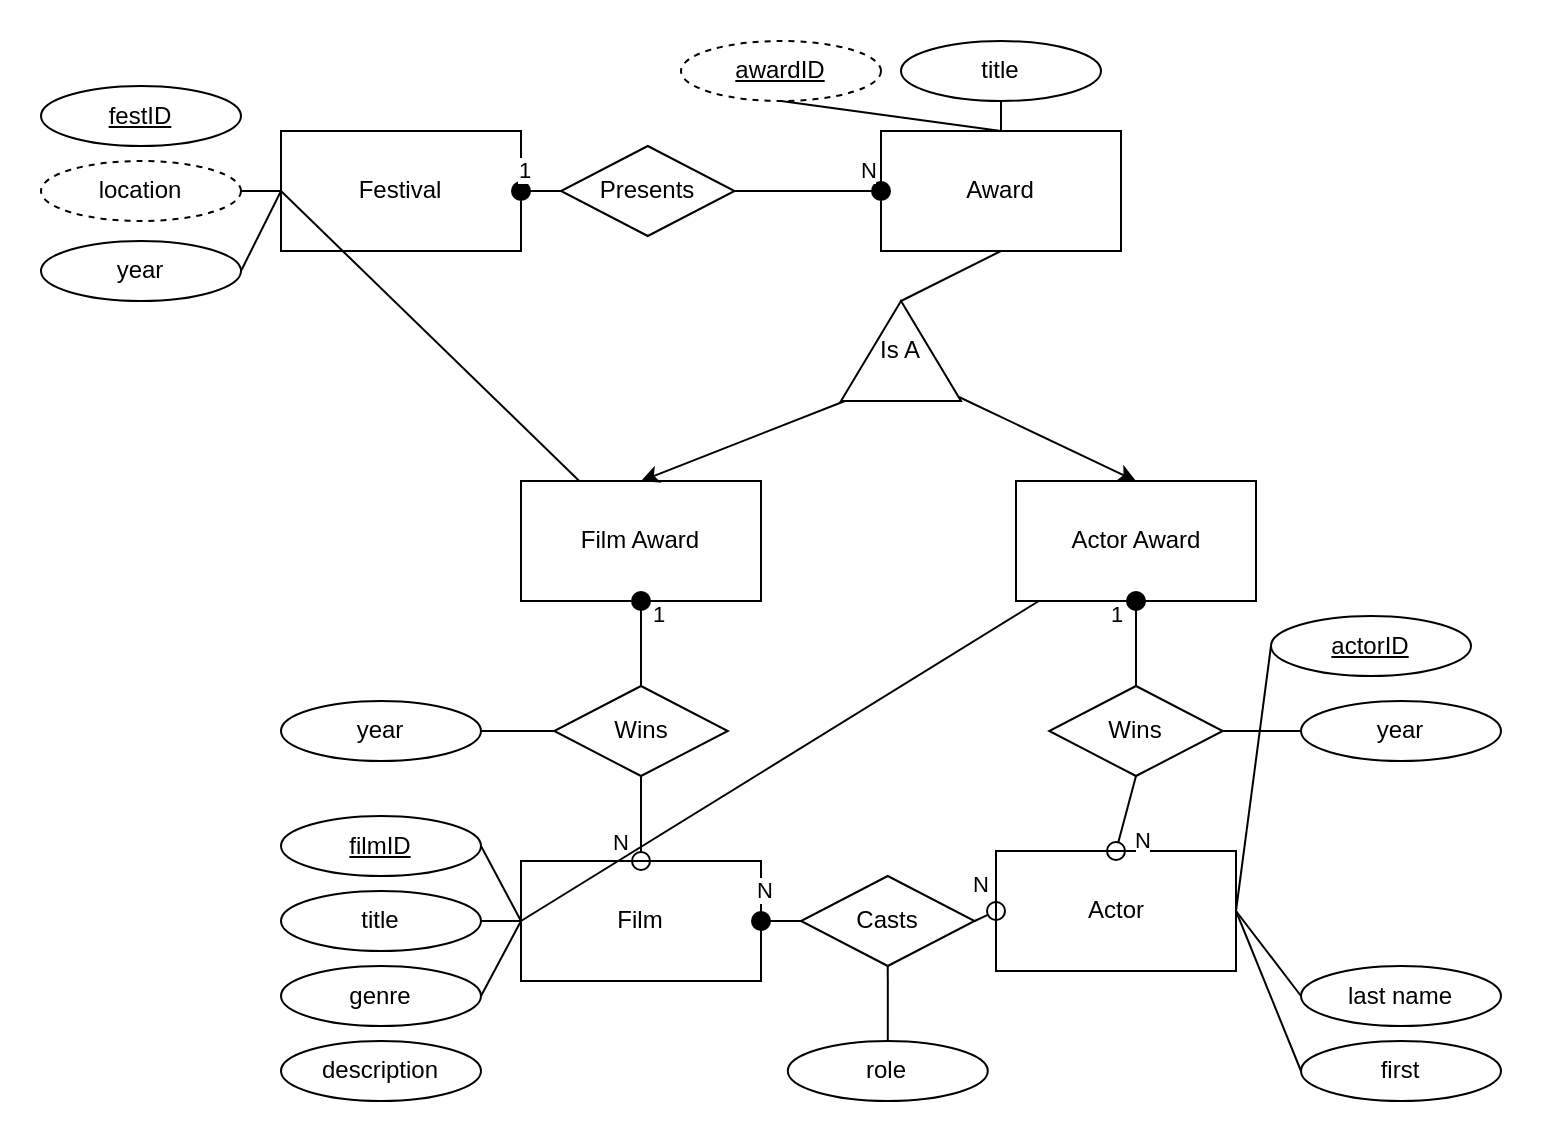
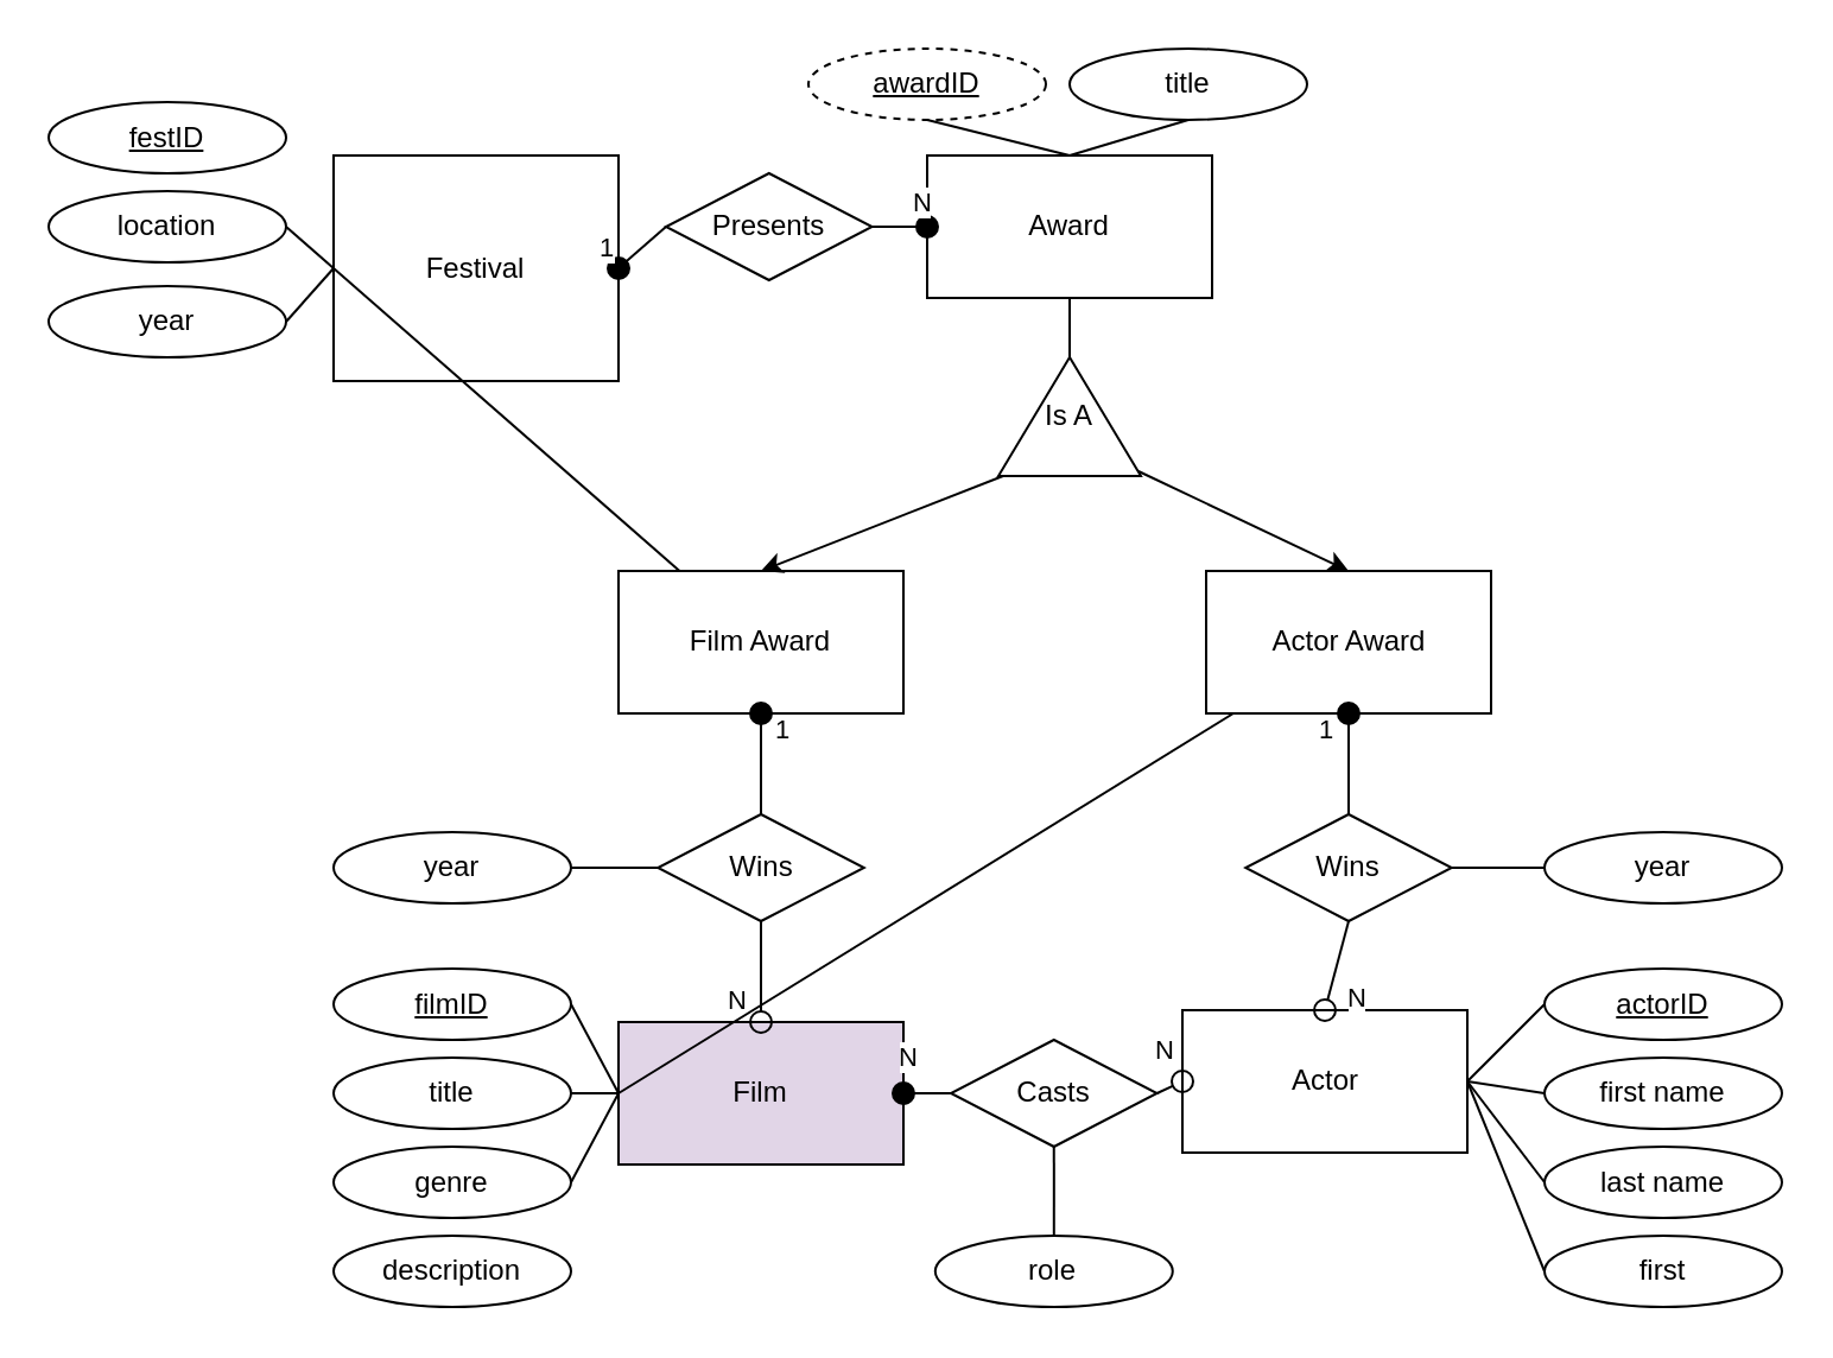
  <mxCell id="0" />
  <mxCell id="1" parent="0" />
- <mxCell id="2" value="Festival" style="rounded=0;whiteSpace=wrap;html=1;" parent="1" vertex="1"><mxGeometry x="140" y="65" width="120" height="60" as="geometry" /></mxCell>
- <mxCell id="3" value="Award" style="rounded=0;whiteSpace=wrap;html=1;" parent="1" vertex="1"><mxGeometry x="440" y="65" width="120" height="60" as="geometry" /></mxCell>
+ <mxCell id="2" value="Festival" style="rounded=0;whiteSpace=wrap;html=1;" parent="1" vertex="1"><mxGeometry x="140" y="65" width="120" height="95" as="geometry" /></mxCell>
+ <mxCell id="3" value="Award" style="rounded=0;whiteSpace=wrap;html=1;" parent="1" vertex="1"><mxGeometry x="390" y="65" width="120" height="60" as="geometry" /></mxCell>
  <mxCell id="4" value="Actor" style="rounded=0;whiteSpace=wrap;html=1;" parent="1" vertex="1"><mxGeometry x="497.5" y="425" width="120" height="60" as="geometry" /></mxCell>
- <mxCell id="5" value="Film" style="rounded=0;whiteSpace=wrap;html=1;" parent="1" vertex="1"><mxGeometry x="260" y="430" width="120" height="60" as="geometry" /></mxCell>
+ <mxCell id="5" value="Film" style="rounded=0;whiteSpace=wrap;html=1;fillColor=#e1d5e7;" parent="1" vertex="1"><mxGeometry x="260" y="430" width="120" height="60" as="geometry" /></mxCell>
  <mxCell id="6" value="Presents" style="rhombus;whiteSpace=wrap;html=1;aspect=fixed;" parent="1" vertex="1"><mxGeometry x="280" y="72.5" width="86.79" height="45" as="geometry" /></mxCell>
  <mxCell id="7" value="Wins" style="rhombus;whiteSpace=wrap;html=1;aspect=fixed;" parent="1" vertex="1"><mxGeometry x="524.11" y="342.5" width="86.78" height="45" as="geometry" /></mxCell>
  <mxCell id="8" value="Casts" style="rhombus;whiteSpace=wrap;html=1;aspect=fixed;" parent="1" vertex="1"><mxGeometry x="400" y="437.5" width="86.79" height="45" as="geometry" /></mxCell>
  <mxCell id="9" value="1" style="endArrow=none;html=1;rounded=0;exitX=1;exitY=0.5;exitDx=0;exitDy=0;entryX=0;entryY=0.5;entryDx=0;entryDy=0;startArrow=oval;startFill=1;startSize=9;" parent="1" source="2" target="6" edge="1"><mxGeometry x="-0.833" y="10" width="50" height="50" relative="1" as="geometry"><mxPoint x="310" y="350" as="sourcePoint" /><mxPoint x="360" y="300" as="targetPoint" /><mxPoint as="offset" /></mxGeometry></mxCell>
  <mxCell id="10" value="N" style="endArrow=oval;html=1;rounded=0;exitX=1;exitY=0.5;exitDx=0;exitDy=0;entryX=0;entryY=0.5;entryDx=0;entryDy=0;startArrow=none;startFill=0;endFill=1;endSize=9;" parent="1" source="6" target="3" edge="1"><mxGeometry x="0.826" y="10" width="50" height="50" relative="1" as="geometry"><mxPoint x="30" y="240" as="sourcePoint" /><mxPoint x="150" y="240" as="targetPoint" /><mxPoint as="offset" /></mxGeometry></mxCell>
  <mxCell id="11" value="N" style="endArrow=none;html=1;rounded=0;entryX=0.5;entryY=1;entryDx=0;entryDy=0;endFill=0;startArrow=oval;startFill=0;endSize=6;startSize=9;exitX=0.5;exitY=0;exitDx=0;exitDy=0;" parent="1" source="5" target="15" edge="1"><mxGeometry x="-0.6" y="10" width="50" height="50" relative="1" as="geometry"><mxPoint x="320" y="420" as="sourcePoint" /><mxPoint x="440" y="370" as="targetPoint" /><mxPoint as="offset" /></mxGeometry></mxCell>
  <mxCell id="12" value="N" style="endArrow=none;html=1;rounded=0;exitX=0.5;exitY=0;exitDx=0;exitDy=0;entryX=0.5;entryY=1;entryDx=0;entryDy=0;startArrow=oval;startFill=0;startSize=9;" parent="1" source="4" target="7" edge="1"><mxGeometry x="-0.6" y="-12" width="50" height="50" relative="1" as="geometry"><mxPoint x="460" y="420" as="sourcePoint" /><mxPoint x="510" y="370" as="targetPoint" /><mxPoint as="offset" /></mxGeometry></mxCell>
  <mxCell id="13" value="N" style="endArrow=none;html=1;rounded=0;exitX=1;exitY=0.5;exitDx=0;exitDy=0;entryX=0;entryY=0.5;entryDx=0;entryDy=0;startArrow=oval;startFill=1;startSize=9;" parent="1" source="5" target="8" edge="1"><mxGeometry x="-0.758" y="15" width="50" height="50" relative="1" as="geometry"><mxPoint x="440" y="410" as="sourcePoint" /><mxPoint x="490" y="360" as="targetPoint" /><mxPoint as="offset" /></mxGeometry></mxCell>
  <mxCell id="14" value="N" style="endArrow=oval;html=1;rounded=0;exitX=1;exitY=0.5;exitDx=0;exitDy=0;entryX=0;entryY=0.5;entryDx=0;entryDy=0;endFill=0;endSize=9;" parent="1" source="8" target="4" edge="1"><mxGeometry x="0.758" y="15" width="50" height="50" relative="1" as="geometry"><mxPoint x="440" y="410" as="sourcePoint" /><mxPoint x="490" y="360" as="targetPoint" /><mxPoint as="offset" /></mxGeometry></mxCell>
  <mxCell id="15" value="Wins" style="rhombus;whiteSpace=wrap;html=1;aspect=fixed;" parent="1" vertex="1"><mxGeometry x="276.6" y="342.5" width="86.8" height="45" as="geometry" /></mxCell>
  <mxCell id="16" value="&lt;u&gt;festID&lt;/u&gt;" style="ellipse;whiteSpace=wrap;html=1;" parent="1" vertex="1"><mxGeometry x="20" y="42.5" width="100" height="30" as="geometry" /></mxCell>
- <mxCell id="17" value="location" style="ellipse;whiteSpace=wrap;html=1;dashed=1;" parent="1" vertex="1"><mxGeometry x="20" y="80" width="100" height="30" as="geometry" /></mxCell>
+ <mxCell id="17" value="location" style="ellipse;whiteSpace=wrap;html=1;" parent="1" vertex="1"><mxGeometry x="20" y="80" width="100" height="30" as="geometry" /></mxCell>
  <mxCell id="18" value="year" style="ellipse;whiteSpace=wrap;html=1;" parent="1" vertex="1"><mxGeometry x="20" y="120" width="100" height="30" as="geometry" /></mxCell>
  <mxCell id="19" value="&lt;u&gt;awardID&lt;/u&gt;" style="ellipse;whiteSpace=wrap;html=1;dashed=1;" parent="1" vertex="1"><mxGeometry x="340" y="20" width="100" height="30" as="geometry" /></mxCell>
  <mxCell id="20" value="title" style="ellipse;whiteSpace=wrap;html=1;" parent="1" vertex="1"><mxGeometry x="450" y="20" width="100" height="30" as="geometry" /></mxCell>
  <mxCell id="21" value="year" style="ellipse;whiteSpace=wrap;html=1;" parent="1" vertex="1"><mxGeometry x="140" y="350" width="100" height="30" as="geometry" /></mxCell>
  <mxCell id="22" value="year" style="ellipse;whiteSpace=wrap;html=1;" parent="1" vertex="1"><mxGeometry x="650" y="350" width="100" height="30" as="geometry" /></mxCell>
  <mxCell id="23" value="&lt;u&gt;filmID&lt;/u&gt;" style="ellipse;whiteSpace=wrap;html=1;" parent="1" vertex="1"><mxGeometry x="140" y="407.5" width="100" height="30" as="geometry" /></mxCell>
  <mxCell id="24" value="title" style="ellipse;whiteSpace=wrap;html=1;" parent="1" vertex="1"><mxGeometry x="140" y="445" width="100" height="30" as="geometry" /></mxCell>
  <mxCell id="25" value="genre" style="ellipse;whiteSpace=wrap;html=1;" parent="1" vertex="1"><mxGeometry x="140" y="482.5" width="100" height="30" as="geometry" /></mxCell>
  <mxCell id="26" value="description" style="ellipse;whiteSpace=wrap;html=1;" parent="1" vertex="1"><mxGeometry x="140" y="520" width="100" height="30" as="geometry" /></mxCell>
- <mxCell id="27" value="&lt;u&gt;actorID&lt;/u&gt;" style="ellipse;whiteSpace=wrap;html=1;" parent="1" vertex="1"><mxGeometry x="635" y="307.5" width="100" height="30" as="geometry" /></mxCell>
+ <mxCell id="27" value="&lt;u&gt;actorID&lt;/u&gt;" style="ellipse;whiteSpace=wrap;html=1;" parent="1" vertex="1"><mxGeometry x="650" y="407.5" width="100" height="30" as="geometry" /></mxCell>
+ <mxCell id="28" value="first name" style="ellipse;whiteSpace=wrap;html=1;" parent="1" vertex="1"><mxGeometry x="650" y="445" width="100" height="30" as="geometry" /></mxCell>
  <mxCell id="29" value="last name" style="ellipse;whiteSpace=wrap;html=1;" parent="1" vertex="1"><mxGeometry x="650" y="482.5" width="100" height="30" as="geometry" /></mxCell>
  <mxCell id="30" value="first" style="ellipse;whiteSpace=wrap;html=1;" parent="1" vertex="1"><mxGeometry x="650" y="520" width="100" height="30" as="geometry" /></mxCell>
  <mxCell id="31" value="" style="endArrow=none;html=1;rounded=0;exitX=0;exitY=0.5;exitDx=0;exitDy=0;" parent="1" source="2" target="45" edge="1"><mxGeometry width="50" height="50" relative="1" as="geometry"><mxPoint x="-30" y="220" as="sourcePoint" /><mxPoint x="20" y="170" as="targetPoint" /></mxGeometry></mxCell>
  <mxCell id="32" value="" style="endArrow=none;html=1;rounded=0;entryX=1;entryY=0.5;entryDx=0;entryDy=0;exitX=0;exitY=0.5;exitDx=0;exitDy=0;" parent="1" source="2" target="17" edge="1"><mxGeometry width="50" height="50" relative="1" as="geometry"><mxPoint x="-90" y="240" as="sourcePoint" /><mxPoint x="-140" y="185" as="targetPoint" /></mxGeometry></mxCell>
  <mxCell id="33" value="" style="endArrow=none;html=1;rounded=0;entryX=1;entryY=0.5;entryDx=0;entryDy=0;exitX=0;exitY=0.5;exitDx=0;exitDy=0;" parent="1" source="2" target="18" edge="1"><mxGeometry width="50" height="50" relative="1" as="geometry"><mxPoint x="-90" y="240" as="sourcePoint" /><mxPoint x="-140" y="240" as="targetPoint" /></mxGeometry></mxCell>
  <mxCell id="34" value="" style="endArrow=none;html=1;rounded=0;entryX=0.5;entryY=1;entryDx=0;entryDy=0;exitX=0.5;exitY=0;exitDx=0;exitDy=0;" parent="1" source="3" target="19" edge="1"><mxGeometry width="50" height="50" relative="1" as="geometry"><mxPoint x="270" y="220" as="sourcePoint" /><mxPoint x="320" y="170" as="targetPoint" /></mxGeometry></mxCell>
  <mxCell id="35" value="" style="endArrow=none;html=1;rounded=0;entryX=0.5;entryY=1;entryDx=0;entryDy=0;exitX=0.5;exitY=0;exitDx=0;exitDy=0;" parent="1" source="3" target="20" edge="1"><mxGeometry width="50" height="50" relative="1" as="geometry"><mxPoint x="520" y="220" as="sourcePoint" /><mxPoint x="570" y="170" as="targetPoint" /></mxGeometry></mxCell>
  <mxCell id="36" value="" style="endArrow=none;html=1;rounded=0;exitX=1;exitY=0.5;exitDx=0;exitDy=0;entryX=0;entryY=0.5;entryDx=0;entryDy=0;" parent="1" source="7" target="22" edge="1"><mxGeometry width="50" height="50" relative="1" as="geometry"><mxPoint x="520" y="220" as="sourcePoint" /><mxPoint x="570" y="170" as="targetPoint" /></mxGeometry></mxCell>
  <mxCell id="37" value="" style="endArrow=none;html=1;rounded=0;exitX=0;exitY=0.5;exitDx=0;exitDy=0;entryX=1;entryY=0.5;entryDx=0;entryDy=0;" parent="1" source="15" target="21" edge="1"><mxGeometry width="50" height="50" relative="1" as="geometry"><mxPoint x="380" y="220" as="sourcePoint" /><mxPoint x="430" y="170" as="targetPoint" /></mxGeometry></mxCell>
  <mxCell id="38" value="" style="endArrow=none;html=1;rounded=0;exitX=0;exitY=0.5;exitDx=0;exitDy=0;entryX=1;entryY=0.5;entryDx=0;entryDy=0;" parent="1" source="5" target="23" edge="1"><mxGeometry width="50" height="50" relative="1" as="geometry"><mxPoint x="380" y="220" as="sourcePoint" /><mxPoint x="430" y="170" as="targetPoint" /></mxGeometry></mxCell>
  <mxCell id="39" value="" style="endArrow=none;html=1;rounded=0;entryX=1;entryY=0.5;entryDx=0;entryDy=0;exitX=0;exitY=0.5;exitDx=0;exitDy=0;" parent="1" source="5" target="24" edge="1"><mxGeometry width="50" height="50" relative="1" as="geometry"><mxPoint x="180" y="510" as="sourcePoint" /><mxPoint x="160" y="500" as="targetPoint" /></mxGeometry></mxCell>
  <mxCell id="40" value="" style="endArrow=none;html=1;rounded=0;exitX=0;exitY=0.5;exitDx=0;exitDy=0;entryX=1;entryY=0.5;entryDx=0;entryDy=0;" parent="1" source="5" target="25" edge="1"><mxGeometry width="50" height="50" relative="1" as="geometry"><mxPoint x="200" y="525" as="sourcePoint" /><mxPoint x="170" y="510" as="targetPoint" /></mxGeometry></mxCell>
  <mxCell id="41" value="" style="endArrow=none;html=1;rounded=0;exitX=0;exitY=0.5;exitDx=0;exitDy=0;" parent="1" source="5" target="47" edge="1"><mxGeometry width="50" height="50" relative="1" as="geometry"><mxPoint x="190" y="515" as="sourcePoint" /><mxPoint x="160" y="595" as="targetPoint" /></mxGeometry></mxCell>
  <mxCell id="42" value="" style="endArrow=none;html=1;rounded=0;exitX=1;exitY=0.5;exitDx=0;exitDy=0;entryX=0;entryY=0.5;entryDx=0;entryDy=0;" parent="1" source="4" target="27" edge="1"><mxGeometry width="50" height="50" relative="1" as="geometry"><mxPoint x="680" y="220" as="sourcePoint" /><mxPoint x="730" y="170" as="targetPoint" /></mxGeometry></mxCell>
+ <mxCell id="43" value="" style="endArrow=none;html=1;rounded=0;exitX=1;exitY=0.5;exitDx=0;exitDy=0;entryX=0;entryY=0.5;entryDx=0;entryDy=0;" parent="1" source="4" target="28" edge="1"><mxGeometry width="50" height="50" relative="1" as="geometry"><mxPoint x="727.5" y="515" as="sourcePoint" /><mxPoint x="760" y="500" as="targetPoint" /></mxGeometry></mxCell>
  <mxCell id="44" value="" style="endArrow=none;html=1;rounded=0;exitX=1;exitY=0.5;exitDx=0;exitDy=0;entryX=0;entryY=0.5;entryDx=0;entryDy=0;" parent="1" source="4" target="29" edge="1"><mxGeometry width="50" height="50" relative="1" as="geometry"><mxPoint x="727.5" y="515" as="sourcePoint" /><mxPoint x="760" y="545" as="targetPoint" /></mxGeometry></mxCell>
  <mxCell id="45" value="Film Award" style="rounded=0;whiteSpace=wrap;html=1;" parent="1" vertex="1"><mxGeometry x="260" y="240" width="120" height="60" as="geometry" /></mxCell>
  <mxCell id="46" value="" style="endArrow=none;html=1;rounded=0;exitX=1;exitY=0.5;exitDx=0;exitDy=0;entryX=0;entryY=0.5;entryDx=0;entryDy=0;" parent="1" source="4" target="30" edge="1"><mxGeometry width="50" height="50" relative="1" as="geometry"><mxPoint x="727.5" y="515" as="sourcePoint" /><mxPoint x="760" y="595" as="targetPoint" /></mxGeometry></mxCell>
  <mxCell id="47" value="Actor Award" style="rounded=0;whiteSpace=wrap;html=1;" parent="1" vertex="1"><mxGeometry x="507.5" y="240" width="120" height="60" as="geometry" /></mxCell>
  <mxCell id="48" value="" style="endArrow=classic;html=1;rounded=0;entryX=0.5;entryY=0;entryDx=0;entryDy=0;exitX=0;exitY=0.033;exitDx=0;exitDy=0;exitPerimeter=0;" parent="1" source="53" target="45" edge="1"><mxGeometry width="50" height="50" relative="1" as="geometry"><mxPoint x="410" y="290" as="sourcePoint" /><mxPoint x="440" y="310" as="targetPoint" /></mxGeometry></mxCell>
  <mxCell id="49" value="" style="endArrow=classic;html=1;rounded=0;entryX=0.5;entryY=0;entryDx=0;entryDy=0;exitX=0.04;exitY=0.983;exitDx=0;exitDy=0;exitPerimeter=0;" parent="1" source="53" target="47" edge="1"><mxGeometry width="50" height="50" relative="1" as="geometry"><mxPoint x="730" y="160" as="sourcePoint" /><mxPoint x="250" y="215" as="targetPoint" /></mxGeometry></mxCell>
  <mxCell id="50" value="1" style="endArrow=oval;html=1;rounded=0;exitX=0.5;exitY=0;exitDx=0;exitDy=0;entryX=0.5;entryY=1;entryDx=0;entryDy=0;startArrow=none;startFill=0;endFill=1;strokeWidth=1;endSize=9;" parent="1" source="15" target="45" edge="1"><mxGeometry x="0.686" y="-9" width="50" height="50" relative="1" as="geometry"><mxPoint x="667.5" y="340" as="sourcePoint" /><mxPoint x="310" y="270" as="targetPoint" /><mxPoint as="offset" /></mxGeometry></mxCell>
  <mxCell id="51" value="1" style="endArrow=oval;html=1;rounded=0;exitX=0.5;exitY=0;exitDx=0;exitDy=0;entryX=0.5;entryY=1;entryDx=0;entryDy=0;startArrow=none;startFill=0;endFill=1;endSize=9;" parent="1" source="7" target="47" edge="1"><mxGeometry x="0.714" y="10" width="50" height="50" relative="1" as="geometry"><mxPoint x="390" y="310" as="sourcePoint" /><mxPoint x="610" y="240" as="targetPoint" /><mxPoint as="offset" /></mxGeometry></mxCell>
  <mxCell id="52" value="" style="endArrow=none;html=1;rounded=0;entryX=0.5;entryY=1;entryDx=0;entryDy=0;exitX=1;exitY=0.5;exitDx=0;exitDy=0;" edge="1" parent="1" source="53" target="3"><mxGeometry width="50" height="50" relative="1" as="geometry"><mxPoint x="450" y="150" as="sourcePoint" /><mxPoint x="430" y="250" as="targetPoint" /></mxGeometry></mxCell>
  <mxCell id="53" value="Is A" style="triangle;whiteSpace=wrap;html=1;rotation=0;flipV=0;flipH=0;direction=north;" vertex="1" parent="1"><mxGeometry x="420" y="150" width="60" height="50" as="geometry" /></mxCell>
  <mxCell id="54" value="role" style="ellipse;whiteSpace=wrap;html=1;" vertex="1" parent="1"><mxGeometry x="393.4" y="520" width="100" height="30" as="geometry" /></mxCell>
  <mxCell id="55" value="" style="endArrow=none;html=1;rounded=0;entryX=0.5;entryY=1;entryDx=0;entryDy=0;exitX=0.5;exitY=0;exitDx=0;exitDy=0;" edge="1" parent="1" source="54" target="8"><mxGeometry width="50" height="50" relative="1" as="geometry"><mxPoint x="380" y="430" as="sourcePoint" /><mxPoint x="430" y="380" as="targetPoint" /></mxGeometry></mxCell>
